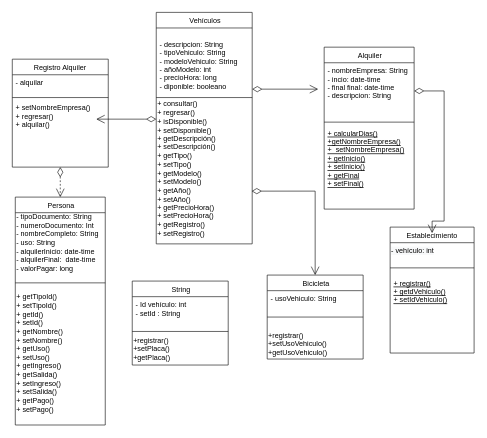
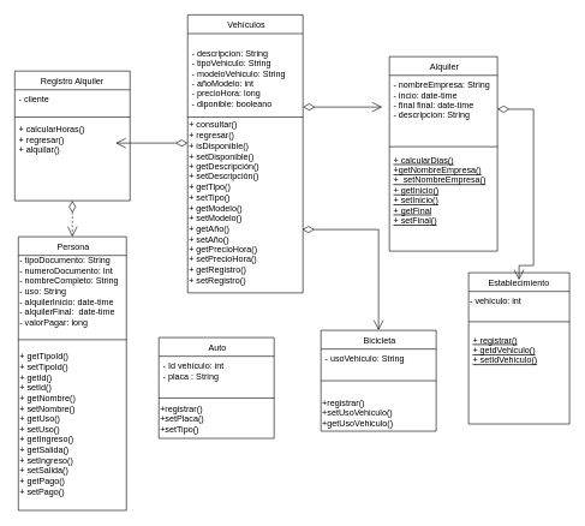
  <mxCell id="0" />
  <mxCell id="1" parent="0" />
  <mxCell id="2" value=" Vehículos" style="swimlane;fontStyle=0;align=center;verticalAlign=top;childLayout=stackLayout;horizontal=1;startSize=26;horizontalStack=0;resizeParent=1;resizeLast=0;collapsible=1;marginBottom=0;rounded=0;shadow=0;strokeWidth=1;" parent="1" vertex="1"><mxGeometry x="260" y="20" width="160" height="386" as="geometry"><mxRectangle x="230" y="140" width="160" height="26" as="alternateBounds" /></mxGeometry></mxCell>
  <mxCell id="3" value="&#10;- descripcion: String&#10;- tipoVehiculo: String&#10;- modeloVehiculo: String&#10;- añoModelo: int&#10;- precioHora: long&#10;- diponible: booleano&#10;" style="text;align=left;verticalAlign=top;spacingLeft=4;spacingRight=4;overflow=hidden;rotatable=0;points=[[0,0.5],[1,0.5]];portConstraint=eastwest;" parent="2" vertex="1"><mxGeometry y="26" width="160" height="112" as="geometry" /></mxCell>
  <mxCell id="4" value="" style="line;html=1;strokeWidth=1;align=left;verticalAlign=middle;spacingTop=-1;spacingLeft=3;spacingRight=3;rotatable=0;labelPosition=right;points=[];portConstraint=eastwest;" parent="2" vertex="1"><mxGeometry y="138" width="160" height="8" as="geometry" /></mxCell>
  <mxCell id="5" value="+ consultar()&lt;br&gt;+ regresar()&lt;br&gt;+ isDisponible()&lt;br&gt;+ setDisponible()&lt;br&gt;+ getDescripción()&lt;br&gt;+ setDescripción()&lt;br&gt;+ getTipo()&lt;br&gt;+ setTipo()&lt;br&gt;+ getModelo()&lt;br&gt;+ setModelo()&lt;br&gt;+ getAño()&lt;br&gt;+ setAño()&lt;br&gt;+ getPrecioHora()&lt;br&gt;+ setPrecioHora()&lt;br&gt;+ getRegistro()&lt;br&gt;+ setRegistro()&lt;br&gt;" style="text;html=1;align=left;verticalAlign=middle;resizable=0;points=[];autosize=1;strokeColor=none;fillColor=none;" parent="2" vertex="1"><mxGeometry y="146" width="160" height="230" as="geometry" /></mxCell>
  <mxCell id="6" value=" Alquiler" style="swimlane;fontStyle=0;align=center;verticalAlign=top;childLayout=stackLayout;horizontal=1;startSize=26;horizontalStack=0;resizeParent=1;resizeLast=0;collapsible=1;marginBottom=0;rounded=0;shadow=0;strokeWidth=1;" parent="1" vertex="1"><mxGeometry x="540" y="78" width="150" height="270" as="geometry"><mxRectangle x="130" y="380" width="160" height="26" as="alternateBounds" /></mxGeometry></mxCell>
  <mxCell id="7" value="- nombreEmpresa: String&#10;- incio: date-time&#10;- final final: date-time&#10;- descripcion: String" style="text;align=left;verticalAlign=top;spacingLeft=4;spacingRight=4;overflow=hidden;rotatable=0;points=[[0,0.5],[1,0.5]];portConstraint=eastwest;" parent="6" vertex="1"><mxGeometry y="26" width="150" height="94" as="geometry" /></mxCell>
  <mxCell id="8" value="" style="line;html=1;strokeWidth=1;align=left;verticalAlign=middle;spacingTop=-1;spacingLeft=3;spacingRight=3;rotatable=0;labelPosition=right;points=[];portConstraint=eastwest;" parent="6" vertex="1"><mxGeometry y="120" width="150" height="10" as="geometry" /></mxCell>
  <mxCell id="9" value="+ calcularDias()&#10;+getNombreEmpresa()&#10;+  setNombreEmpresa()&#10;+ getInicio()&#10;+ setInicio()&#10;+ getFinal&#10;+ setFinal()" style="text;align=left;verticalAlign=top;spacingLeft=4;spacingRight=4;overflow=hidden;rotatable=0;points=[[0,0.5],[1,0.5]];portConstraint=eastwest;fontStyle=4" parent="6" vertex="1"><mxGeometry y="130" width="150" height="140" as="geometry" /></mxCell>
  <mxCell id="10" value="Registro Alquiler" style="swimlane;fontStyle=0;align=center;verticalAlign=top;childLayout=stackLayout;horizontal=1;startSize=26;horizontalStack=0;resizeParent=1;resizeLast=0;collapsible=1;marginBottom=0;rounded=0;shadow=0;strokeWidth=1;" parent="1" vertex="1"><mxGeometry x="20" y="98" width="160" height="180" as="geometry"><mxRectangle x="550" y="140" width="160" height="26" as="alternateBounds" /></mxGeometry></mxCell>
- <mxCell id="11" value="- alquilar" style="text;align=left;verticalAlign=top;spacingLeft=4;spacingRight=4;overflow=hidden;rotatable=0;points=[[0,0.5],[1,0.5]];portConstraint=eastwest;" parent="10" vertex="1"><mxGeometry y="26" width="160" height="34" as="geometry" /></mxCell>
+ <mxCell id="11" value="- cliente" style="text;align=left;verticalAlign=top;spacingLeft=4;spacingRight=4;overflow=hidden;rotatable=0;points=[[0,0.5],[1,0.5]];portConstraint=eastwest;" parent="10" vertex="1"><mxGeometry y="26" width="160" height="34" as="geometry" /></mxCell>
  <mxCell id="12" value="" style="line;html=1;strokeWidth=1;align=left;verticalAlign=middle;spacingTop=-1;spacingLeft=3;spacingRight=3;rotatable=0;labelPosition=right;points=[];portConstraint=eastwest;" parent="10" vertex="1"><mxGeometry y="60" width="160" height="8" as="geometry" /></mxCell>
- <mxCell id="13" value="+ setNombreEmpresa()&#10;+ regresar()&#10;+ alquilar()&#10;" style="text;align=left;verticalAlign=top;spacingLeft=4;spacingRight=4;overflow=hidden;rotatable=0;points=[[0,0.5],[1,0.5]];portConstraint=eastwest;" parent="10" vertex="1"><mxGeometry y="68" width="160" height="62" as="geometry" /></mxCell>
- <mxCell id="14" value=" String" style="swimlane;fontStyle=0;align=center;verticalAlign=top;childLayout=stackLayout;horizontal=1;startSize=26;horizontalStack=0;resizeParent=1;resizeLast=0;collapsible=1;marginBottom=0;rounded=0;shadow=0;strokeWidth=1;" vertex="1" parent="1"><mxGeometry x="220" y="468" width="160" height="140" as="geometry"><mxRectangle x="230" y="140" width="160" height="26" as="alternateBounds" /></mxGeometry></mxCell>
- <mxCell id="15" value="- Id vehículo: int&#10;- setId : String" style="text;align=left;verticalAlign=top;spacingLeft=4;spacingRight=4;overflow=hidden;rotatable=0;points=[[0,0.5],[1,0.5]];portConstraint=eastwest;" vertex="1" parent="14"><mxGeometry y="26" width="160" height="54" as="geometry" /></mxCell>
+ <mxCell id="13" value="+ calcularHoras()&#10;+ regresar()&#10;+ alquilar()&#10;" style="text;align=left;verticalAlign=top;spacingLeft=4;spacingRight=4;overflow=hidden;rotatable=0;points=[[0,0.5],[1,0.5]];portConstraint=eastwest;" parent="10" vertex="1"><mxGeometry y="68" width="160" height="62" as="geometry" /></mxCell>
+ <mxCell id="14" value=" Auto" style="swimlane;fontStyle=0;align=center;verticalAlign=top;childLayout=stackLayout;horizontal=1;startSize=26;horizontalStack=0;resizeParent=1;resizeLast=0;collapsible=1;marginBottom=0;rounded=0;shadow=0;strokeWidth=1;" vertex="1" parent="1"><mxGeometry x="220" y="468" width="160" height="140" as="geometry"><mxRectangle x="230" y="140" width="160" height="26" as="alternateBounds" /></mxGeometry></mxCell>
+ <mxCell id="15" value="- Id vehículo: int&#10;- placa : String" style="text;align=left;verticalAlign=top;spacingLeft=4;spacingRight=4;overflow=hidden;rotatable=0;points=[[0,0.5],[1,0.5]];portConstraint=eastwest;" vertex="1" parent="14"><mxGeometry y="26" width="160" height="54" as="geometry" /></mxCell>
  <mxCell id="16" value="" style="line;html=1;strokeWidth=1;align=left;verticalAlign=middle;spacingTop=-1;spacingLeft=3;spacingRight=3;rotatable=0;labelPosition=right;points=[];portConstraint=eastwest;" vertex="1" parent="14"><mxGeometry y="80" width="160" height="8" as="geometry" /></mxCell>
- <mxCell id="17" value="+registrar()&lt;br&gt;+setPlaca()&lt;br&gt;+getPlaca()" style="text;html=1;align=left;verticalAlign=middle;resizable=0;points=[];autosize=1;strokeColor=none;fillColor=none;" vertex="1" parent="14"><mxGeometry y="88" width="160" height="50" as="geometry" /></mxCell>
+ <mxCell id="17" value="+registrar()&lt;br&gt;+setPlaca()&lt;br&gt;+setTipo()" style="text;html=1;align=left;verticalAlign=middle;resizable=0;points=[];autosize=1;strokeColor=none;fillColor=none;" vertex="1" parent="14"><mxGeometry y="88" width="160" height="50" as="geometry" /></mxCell>
  <mxCell id="18" value=" Bicicleta" style="swimlane;fontStyle=0;align=center;verticalAlign=top;childLayout=stackLayout;horizontal=1;startSize=26;horizontalStack=0;resizeParent=1;resizeLast=0;collapsible=1;marginBottom=0;rounded=0;shadow=0;strokeWidth=1;" vertex="1" parent="1"><mxGeometry x="445" y="458" width="160" height="140" as="geometry"><mxRectangle x="230" y="140" width="160" height="26" as="alternateBounds" /></mxGeometry></mxCell>
  <mxCell id="19" value="- usoVehiculo: String" style="text;align=left;verticalAlign=top;spacingLeft=4;spacingRight=4;overflow=hidden;rotatable=0;points=[[0,0.5],[1,0.5]];portConstraint=eastwest;" vertex="1" parent="18"><mxGeometry y="26" width="160" height="24" as="geometry" /></mxCell>
  <mxCell id="20" value="" style="line;html=1;strokeWidth=1;align=left;verticalAlign=middle;spacingTop=-1;spacingLeft=3;spacingRight=3;rotatable=0;labelPosition=right;points=[];portConstraint=eastwest;" vertex="1" parent="18"><mxGeometry y="50" width="160" height="40" as="geometry" /></mxCell>
  <mxCell id="21" value="&lt;span&gt;+registrar()&lt;/span&gt;&lt;br&gt;&lt;span&gt;+setUsoVehiculo()&lt;/span&gt;&lt;br&gt;&lt;span&gt;+getUsoVehiculo()&lt;/span&gt;" style="text;html=1;align=left;verticalAlign=middle;resizable=0;points=[];autosize=1;strokeColor=none;fillColor=none;" vertex="1" parent="18"><mxGeometry y="90" width="160" height="50" as="geometry" /></mxCell>
  <mxCell id="22" value=" Persona" style="swimlane;fontStyle=0;align=center;verticalAlign=top;childLayout=stackLayout;horizontal=1;startSize=26;horizontalStack=0;resizeParent=1;resizeLast=0;collapsible=1;marginBottom=0;rounded=0;shadow=0;strokeWidth=1;" vertex="1" parent="1"><mxGeometry x="25" y="328" width="150" height="380" as="geometry"><mxRectangle x="230" y="140" width="160" height="26" as="alternateBounds" /></mxGeometry></mxCell>
  <mxCell id="23" value="- tipoDocumento: String&lt;br&gt;- numeroDocumento: Int&lt;br&gt;- nombreCompleto: String&lt;br&gt;- uso: String&lt;br&gt;- alquilerInicio: date-time&lt;br&gt;- alquilerFinal:&amp;nbsp;&amp;nbsp;date-time&lt;br&gt;- valorPagar: long" style="text;html=1;align=left;verticalAlign=middle;resizable=0;points=[];autosize=1;strokeColor=none;fillColor=none;" vertex="1" parent="22"><mxGeometry y="26" width="150" height="100" as="geometry" /></mxCell>
  <mxCell id="24" value="" style="line;html=1;strokeWidth=1;align=left;verticalAlign=middle;spacingTop=-1;spacingLeft=3;spacingRight=3;rotatable=0;labelPosition=right;points=[];portConstraint=eastwest;" vertex="1" parent="22"><mxGeometry y="126" width="150" height="34" as="geometry" /></mxCell>
  <mxCell id="25" value="+ getTipoId()&lt;br&gt;+ setTipoId()&lt;br&gt;+ getId()&lt;br&gt;+ setId()&lt;br&gt;+ getNombre()&lt;br&gt;+ setNombre()&lt;br&gt;+ getUso()&lt;br&gt;+ setUso()&lt;br&gt;+ getIngreso()&lt;br&gt;+ getSalida()&lt;br&gt;+ setIngreso()&lt;br&gt;+ setSalida()&lt;br&gt;+ getPago()&lt;br&gt;+ setPago()&lt;br&gt;" style="text;html=1;align=left;verticalAlign=middle;resizable=0;points=[];autosize=1;strokeColor=none;fillColor=none;" vertex="1" parent="22"><mxGeometry y="160" width="150" height="200" as="geometry" /></mxCell>
  <mxCell id="26" value="Establecimiento" style="swimlane;fontStyle=0;align=center;verticalAlign=top;childLayout=stackLayout;horizontal=1;startSize=26;horizontalStack=0;resizeParent=1;resizeLast=0;collapsible=1;marginBottom=0;rounded=0;shadow=0;strokeWidth=1;" vertex="1" parent="1"><mxGeometry x="650" y="378" width="140" height="210" as="geometry"><mxRectangle x="130" y="380" width="160" height="26" as="alternateBounds" /></mxGeometry></mxCell>
  <mxCell id="27" value="&lt;span style=&quot;color: rgb(0 , 0 , 0) ; font-family: &amp;#34;helvetica&amp;#34; ; font-size: 12px ; font-style: normal ; font-weight: 400 ; letter-spacing: normal ; text-align: left ; text-indent: 0px ; text-transform: none ; word-spacing: 0px ; background-color: rgb(248 , 249 , 250) ; display: inline ; float: none&quot;&gt;- vehículo: int&lt;/span&gt;" style="text;whiteSpace=wrap;html=1;" vertex="1" parent="26"><mxGeometry y="26" width="140" height="30" as="geometry" /></mxCell>
  <mxCell id="28" value="" style="line;html=1;strokeWidth=1;align=left;verticalAlign=middle;spacingTop=-1;spacingLeft=3;spacingRight=3;rotatable=0;labelPosition=right;points=[];portConstraint=eastwest;" vertex="1" parent="26"><mxGeometry y="56" width="140" height="24" as="geometry" /></mxCell>
  <mxCell id="29" value="+ registrar()&#10;+ getdVehiculo()&#10;+ setIdVehiculo()" style="text;align=left;verticalAlign=top;spacingLeft=4;spacingRight=4;overflow=hidden;rotatable=0;points=[[0,0.5],[1,0.5]];portConstraint=eastwest;fontStyle=4" vertex="1" parent="26"><mxGeometry y="80" width="140" height="80" as="geometry" /></mxCell>
  <mxCell id="30" value="" style="endArrow=open;html=1;endSize=12;startArrow=diamondThin;startSize=14;startFill=0;edgeStyle=orthogonalEdgeStyle;align=left;verticalAlign=bottom;rounded=0;" edge="1" parent="1"><mxGeometry x="-1" y="61" relative="1" as="geometry"><mxPoint x="420" y="148" as="sourcePoint" /><mxPoint x="530" y="148" as="targetPoint" /><mxPoint x="-10" y="1" as="offset" /></mxGeometry></mxCell>
  <mxCell id="31" value="" style="endArrow=open;html=1;endSize=12;startArrow=diamondThin;startSize=14;startFill=0;edgeStyle=orthogonalEdgeStyle;align=left;verticalAlign=bottom;rounded=0;" edge="1" parent="1"><mxGeometry x="-1" y="61" relative="1" as="geometry"><mxPoint x="260" y="198" as="sourcePoint" /><mxPoint x="160" y="198" as="targetPoint" /><mxPoint x="-10" y="1" as="offset" /><Array as="points"><mxPoint x="240" y="198" /><mxPoint x="240" y="198" /></Array></mxGeometry></mxCell>
  <mxCell id="32" value="" style="endArrow=open;html=1;endSize=12;startArrow=diamondThin;startSize=14;startFill=0;edgeStyle=orthogonalEdgeStyle;align=left;verticalAlign=bottom;rounded=0;exitX=0.5;exitY=1;exitDx=0;exitDy=0;entryX=0.5;entryY=0;entryDx=0;entryDy=0;dashed=1;" edge="1" parent="1" source="10" target="22"><mxGeometry x="-1" y="61" relative="1" as="geometry"><mxPoint x="100" y="308" as="sourcePoint" /><mxPoint x="100" y="318" as="targetPoint" /><mxPoint x="-10" y="1" as="offset" /></mxGeometry></mxCell>
  <mxCell id="33" value="" style="endArrow=open;html=1;endSize=12;startArrow=diamondThin;startSize=14;startFill=0;edgeStyle=orthogonalEdgeStyle;align=left;verticalAlign=bottom;rounded=0;entryX=0.5;entryY=0;entryDx=0;entryDy=0;exitX=0.995;exitY=0.661;exitDx=0;exitDy=0;exitPerimeter=0;" edge="1" parent="1" source="5" target="18"><mxGeometry x="-0.343" y="100" relative="1" as="geometry"><mxPoint x="290" y="308" as="sourcePoint" /><mxPoint x="450" y="308" as="targetPoint" /><mxPoint as="offset" /></mxGeometry></mxCell>
  <mxCell id="34" value="" style="endArrow=open;html=1;endSize=12;startArrow=diamondThin;startSize=14;startFill=0;edgeStyle=orthogonalEdgeStyle;align=left;verticalAlign=bottom;rounded=0;" edge="1" parent="1" source="7"><mxGeometry x="-0.674" y="-63" relative="1" as="geometry"><mxPoint x="540" y="368" as="sourcePoint" /><mxPoint x="720" y="388" as="targetPoint" /><Array as="points"><mxPoint x="740" y="151" /><mxPoint x="740" y="368" /><mxPoint x="720" y="368" /></Array><mxPoint x="1" y="-126" as="offset" /></mxGeometry></mxCell>
